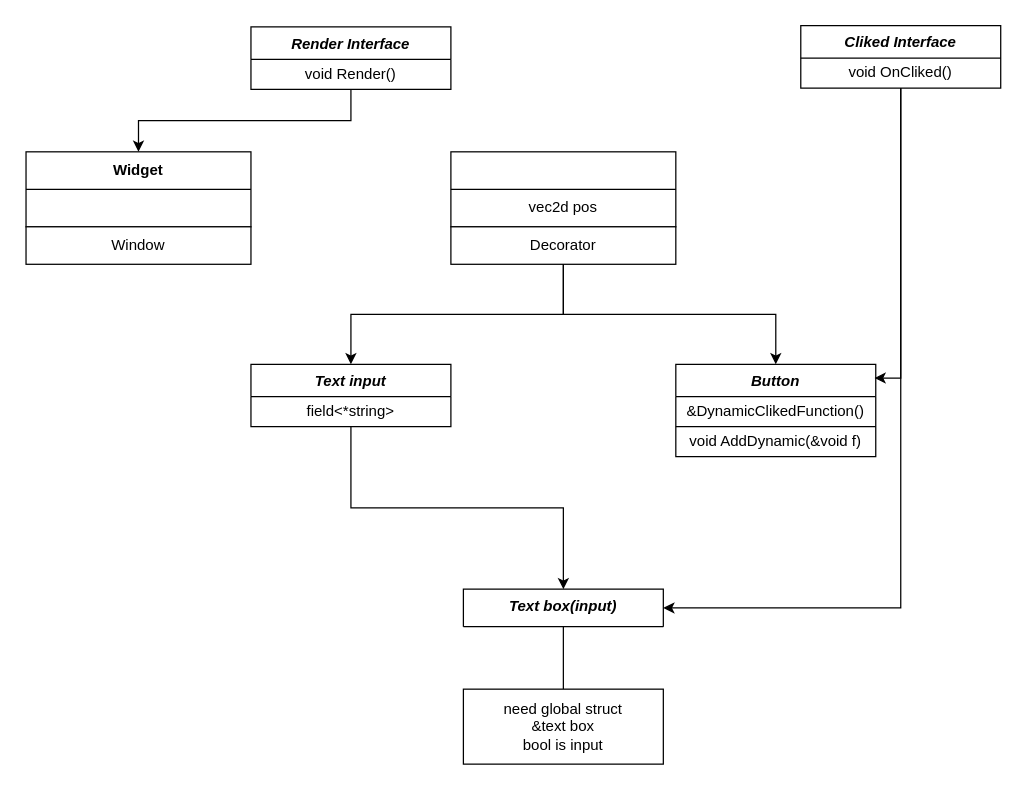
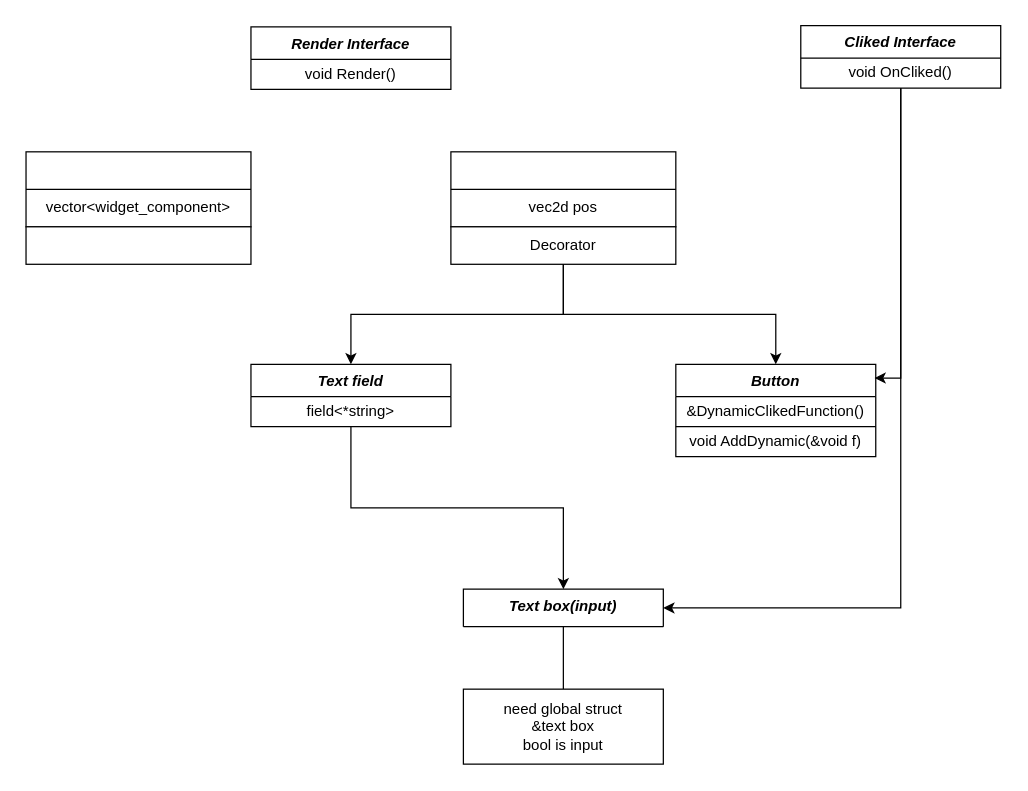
  <mxCell id="0" />
  <mxCell id="1" parent="0" />
  <mxCell id="2" value="Render Interface&#10;" style="swimlane;fontStyle=3;align=center;verticalAlign=top;childLayout=stackLayout;horizontal=1;startSize=26;horizontalStack=0;resizeParent=1;resizeLast=0;collapsible=1;marginBottom=0;rounded=0;shadow=0;strokeWidth=1;" parent="1" vertex="1"><mxGeometry x="200" y="21" width="160" height="50" as="geometry"><mxRectangle x="230" y="140" width="160" height="26" as="alternateBounds" /></mxGeometry></mxCell>
  <mxCell id="3" value="void Render()" style="text;html=1;strokeColor=none;fillColor=none;align=center;verticalAlign=middle;whiteSpace=wrap;rounded=0;" vertex="1" parent="2"><mxGeometry y="26" width="160" height="24" as="geometry" /></mxCell>
  <mxCell id="4" style="edgeStyle=orthogonalEdgeStyle;rounded=0;orthogonalLoop=1;jettySize=auto;html=1;exitX=0.5;exitY=1;exitDx=0;exitDy=0;" edge="1" parent="2" source="3" target="3"><mxGeometry relative="1" as="geometry" /></mxCell>
  <mxCell id="5" value="" style="rounded=0;whiteSpace=wrap;html=1;" vertex="1" parent="1"><mxGeometry x="20" y="121" width="180" height="60" as="geometry" /></mxCell>
  <mxCell id="6" value="" style="endArrow=none;html=1;exitX=0;exitY=0.5;exitDx=0;exitDy=0;entryX=1;entryY=0.5;entryDx=0;entryDy=0;" edge="1" parent="1" source="5" target="5"><mxGeometry width="50" height="50" relative="1" as="geometry"><mxPoint x="20" y="171" as="sourcePoint" /><mxPoint x="70" y="121" as="targetPoint" /><Array as="points"><mxPoint x="100" y="151" /></Array></mxGeometry></mxCell>
- <mxCell id="7" value="&lt;b&gt;Widget&lt;/b&gt;" style="text;html=1;strokeColor=none;fillColor=none;align=center;verticalAlign=middle;whiteSpace=wrap;rounded=0;" vertex="1" parent="1"><mxGeometry x="20" y="121" width="180" height="30" as="geometry" /></mxCell>
+ <mxCell id="8" value="vector&amp;lt;widget_component&amp;gt;" style="text;html=1;strokeColor=none;fillColor=none;align=center;verticalAlign=middle;whiteSpace=wrap;rounded=0;" vertex="1" parent="1"><mxGeometry x="20" y="151" width="180" height="30" as="geometry" /></mxCell>
  <mxCell id="9" value="" style="rounded=0;whiteSpace=wrap;html=1;" vertex="1" parent="1"><mxGeometry x="20" y="181" width="180" height="30" as="geometry" /></mxCell>
- <mxCell id="10" value="Window&lt;br&gt;" style="text;html=1;strokeColor=none;fillColor=none;align=center;verticalAlign=middle;whiteSpace=wrap;rounded=0;" vertex="1" parent="1"><mxGeometry x="20" y="181" width="180" height="30" as="geometry" /></mxCell>
- <mxCell id="11" style="edgeStyle=orthogonalEdgeStyle;rounded=0;orthogonalLoop=1;jettySize=auto;html=1;exitX=0.5;exitY=1;exitDx=0;exitDy=0;" edge="1" parent="1" source="3" target="7"><mxGeometry relative="1" as="geometry"><mxPoint x="470" y="96" as="sourcePoint" /></mxGeometry></mxCell>
  <mxCell id="12" value="" style="rounded=0;whiteSpace=wrap;html=1;" vertex="1" parent="1"><mxGeometry x="360" y="121" width="180" height="60" as="geometry" /></mxCell>
  <mxCell id="13" value="" style="endArrow=none;html=1;exitX=0;exitY=0.5;exitDx=0;exitDy=0;entryX=1;entryY=0.5;entryDx=0;entryDy=0;" edge="1" parent="1" source="12" target="12"><mxGeometry width="50" height="50" relative="1" as="geometry"><mxPoint x="360" y="171" as="sourcePoint" /><mxPoint x="410" y="121" as="targetPoint" /><Array as="points"><mxPoint x="440" y="151" /></Array></mxGeometry></mxCell>
  <mxCell id="14" value="vec2d pos" style="text;html=1;strokeColor=none;fillColor=none;align=center;verticalAlign=middle;whiteSpace=wrap;rounded=0;" vertex="1" parent="1"><mxGeometry x="360" y="151" width="180" height="30" as="geometry" /></mxCell>
  <mxCell id="15" value="" style="rounded=0;whiteSpace=wrap;html=1;" vertex="1" parent="1"><mxGeometry x="360" y="181" width="180" height="30" as="geometry" /></mxCell>
  <mxCell id="16" style="edgeStyle=orthogonalEdgeStyle;rounded=0;orthogonalLoop=1;jettySize=auto;html=1;exitX=0.5;exitY=1;exitDx=0;exitDy=0;" edge="1" parent="1" source="18" target="22"><mxGeometry relative="1" as="geometry" /></mxCell>
  <mxCell id="17" style="edgeStyle=orthogonalEdgeStyle;rounded=0;orthogonalLoop=1;jettySize=auto;html=1;exitX=0.5;exitY=1;exitDx=0;exitDy=0;" edge="1" parent="1" source="18" target="25"><mxGeometry relative="1" as="geometry" /></mxCell>
  <mxCell id="18" value="Decorator" style="text;html=1;strokeColor=none;fillColor=none;align=center;verticalAlign=middle;whiteSpace=wrap;rounded=0;" vertex="1" parent="1"><mxGeometry x="360" y="181" width="180" height="30" as="geometry" /></mxCell>
  <mxCell id="19" value="Cliked Interface&#10;" style="swimlane;fontStyle=3;align=center;verticalAlign=top;childLayout=stackLayout;horizontal=1;startSize=26;horizontalStack=0;resizeParent=1;resizeLast=0;collapsible=1;marginBottom=0;rounded=0;shadow=0;strokeWidth=1;" vertex="1" parent="1"><mxGeometry x="640" y="20" width="160" height="50" as="geometry"><mxRectangle x="230" y="140" width="160" height="26" as="alternateBounds" /></mxGeometry></mxCell>
  <mxCell id="20" value="void OnCliked()" style="text;html=1;strokeColor=none;fillColor=none;align=center;verticalAlign=middle;whiteSpace=wrap;rounded=0;" vertex="1" parent="19"><mxGeometry y="26" width="160" height="24" as="geometry" /></mxCell>
  <mxCell id="21" style="edgeStyle=orthogonalEdgeStyle;rounded=0;orthogonalLoop=1;jettySize=auto;html=1;exitX=0.5;exitY=1;exitDx=0;exitDy=0;" edge="1" parent="19" source="20" target="20"><mxGeometry relative="1" as="geometry" /></mxCell>
- <mxCell id="22" value="Text input" style="swimlane;fontStyle=3;align=center;verticalAlign=top;childLayout=stackLayout;horizontal=1;startSize=26;horizontalStack=0;resizeParent=1;resizeLast=0;collapsible=1;marginBottom=0;rounded=0;shadow=0;strokeWidth=1;" vertex="1" parent="1"><mxGeometry x="200" y="291" width="160" height="50" as="geometry"><mxRectangle x="230" y="140" width="160" height="26" as="alternateBounds" /></mxGeometry></mxCell>
+ <mxCell id="22" value="Text field" style="swimlane;fontStyle=3;align=center;verticalAlign=top;childLayout=stackLayout;horizontal=1;startSize=26;horizontalStack=0;resizeParent=1;resizeLast=0;collapsible=1;marginBottom=0;rounded=0;shadow=0;strokeWidth=1;" vertex="1" parent="1"><mxGeometry x="200" y="291" width="160" height="50" as="geometry"><mxRectangle x="230" y="140" width="160" height="26" as="alternateBounds" /></mxGeometry></mxCell>
  <mxCell id="23" value="field&amp;lt;*string&amp;gt;" style="text;html=1;strokeColor=none;fillColor=none;align=center;verticalAlign=middle;whiteSpace=wrap;rounded=0;" vertex="1" parent="22"><mxGeometry y="26" width="160" height="24" as="geometry" /></mxCell>
  <mxCell id="24" style="edgeStyle=orthogonalEdgeStyle;rounded=0;orthogonalLoop=1;jettySize=auto;html=1;exitX=0.5;exitY=1;exitDx=0;exitDy=0;" edge="1" parent="22" source="23" target="23"><mxGeometry relative="1" as="geometry" /></mxCell>
  <mxCell id="25" value="Button" style="swimlane;fontStyle=3;align=center;verticalAlign=top;childLayout=stackLayout;horizontal=1;startSize=26;horizontalStack=0;resizeParent=1;resizeLast=0;collapsible=1;marginBottom=0;rounded=0;shadow=0;strokeWidth=1;" vertex="1" parent="1"><mxGeometry x="540" y="291" width="160" height="74" as="geometry"><mxRectangle x="230" y="140" width="160" height="26" as="alternateBounds" /></mxGeometry></mxCell>
  <mxCell id="26" value="&amp;amp;DynamicClikedFunction()" style="text;html=1;strokeColor=none;fillColor=none;align=center;verticalAlign=middle;whiteSpace=wrap;rounded=0;" vertex="1" parent="25"><mxGeometry y="26" width="160" height="24" as="geometry" /></mxCell>
  <mxCell id="27" value="void AddDynamic(&amp;amp;void f)" style="text;html=1;strokeColor=none;fillColor=none;align=center;verticalAlign=middle;whiteSpace=wrap;rounded=0;" vertex="1" parent="25"><mxGeometry y="50" width="160" height="24" as="geometry" /></mxCell>
  <mxCell id="28" style="edgeStyle=orthogonalEdgeStyle;rounded=0;orthogonalLoop=1;jettySize=auto;html=1;exitX=0.5;exitY=1;exitDx=0;exitDy=0;" edge="1" parent="25" source="26" target="26"><mxGeometry relative="1" as="geometry" /></mxCell>
  <mxCell id="29" value="" style="endArrow=none;html=1;entryX=0;entryY=0;entryDx=0;entryDy=0;exitX=1;exitY=0;exitDx=0;exitDy=0;" edge="1" parent="25" source="27" target="27"><mxGeometry width="50" height="50" relative="1" as="geometry"><mxPoint x="-20" y="110" as="sourcePoint" /><mxPoint x="30" y="60" as="targetPoint" /></mxGeometry></mxCell>
  <mxCell id="30" style="edgeStyle=orthogonalEdgeStyle;rounded=0;orthogonalLoop=1;jettySize=auto;html=1;exitX=0.5;exitY=1;exitDx=0;exitDy=0;entryX=0.994;entryY=0.149;entryDx=0;entryDy=0;entryPerimeter=0;" edge="1" parent="1" source="20" target="25"><mxGeometry relative="1" as="geometry" /></mxCell>
  <mxCell id="31" value="Text box(input)" style="swimlane;fontStyle=3;align=center;verticalAlign=top;childLayout=stackLayout;horizontal=1;startSize=30;horizontalStack=0;resizeParent=1;resizeLast=0;collapsible=1;marginBottom=0;rounded=0;shadow=0;strokeWidth=1;" vertex="1" parent="1"><mxGeometry x="370" y="471" width="160" height="30" as="geometry"><mxRectangle x="390" y="570" width="160" height="26" as="alternateBounds" /></mxGeometry></mxCell>
  <mxCell id="32" style="edgeStyle=orthogonalEdgeStyle;rounded=0;orthogonalLoop=1;jettySize=auto;html=1;exitX=0.5;exitY=1;exitDx=0;exitDy=0;" edge="1" parent="31"><mxGeometry relative="1" as="geometry"><mxPoint x="80" y="50" as="sourcePoint" /><mxPoint x="80" y="50" as="targetPoint" /></mxGeometry></mxCell>
  <mxCell id="33" style="edgeStyle=orthogonalEdgeStyle;rounded=0;orthogonalLoop=1;jettySize=auto;html=1;exitX=0.5;exitY=1;exitDx=0;exitDy=0;entryX=0.5;entryY=0;entryDx=0;entryDy=0;" edge="1" parent="1" source="23" target="31"><mxGeometry relative="1" as="geometry" /></mxCell>
  <mxCell id="34" style="edgeStyle=orthogonalEdgeStyle;rounded=0;orthogonalLoop=1;jettySize=auto;html=1;exitX=0.5;exitY=1;exitDx=0;exitDy=0;entryX=1;entryY=0.5;entryDx=0;entryDy=0;" edge="1" parent="1" source="20" target="31"><mxGeometry relative="1" as="geometry" /></mxCell>
  <mxCell id="35" value="" style="endArrow=none;html=1;entryX=0.5;entryY=1;entryDx=0;entryDy=0;" edge="1" parent="1" target="31"><mxGeometry width="50" height="50" relative="1" as="geometry"><mxPoint x="450" y="551" as="sourcePoint" /><mxPoint x="830" y="441" as="targetPoint" /><Array as="points" /></mxGeometry></mxCell>
  <mxCell id="36" value="need global struct&lt;br&gt;&amp;amp;text box&lt;br&gt;bool is input" style="rounded=0;whiteSpace=wrap;html=1;" vertex="1" parent="1"><mxGeometry x="370" y="551" width="160" height="60" as="geometry" /></mxCell>
